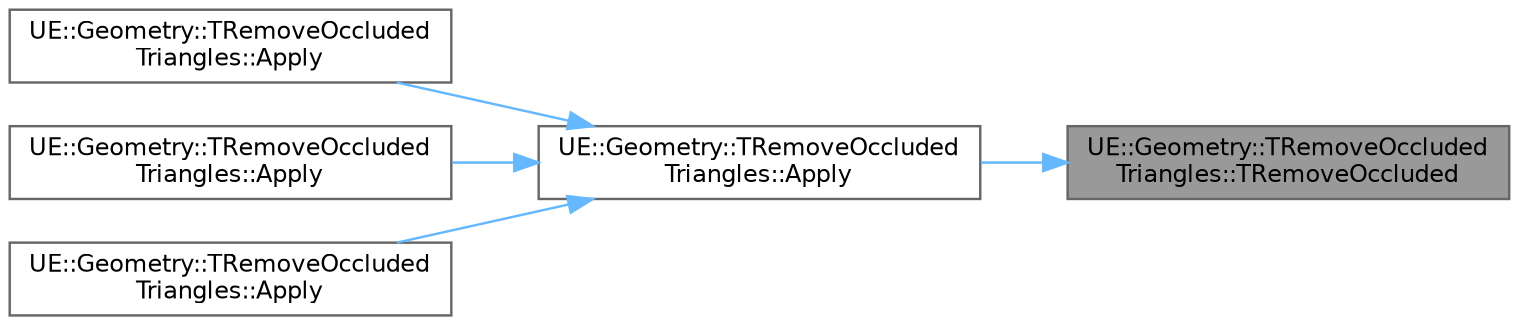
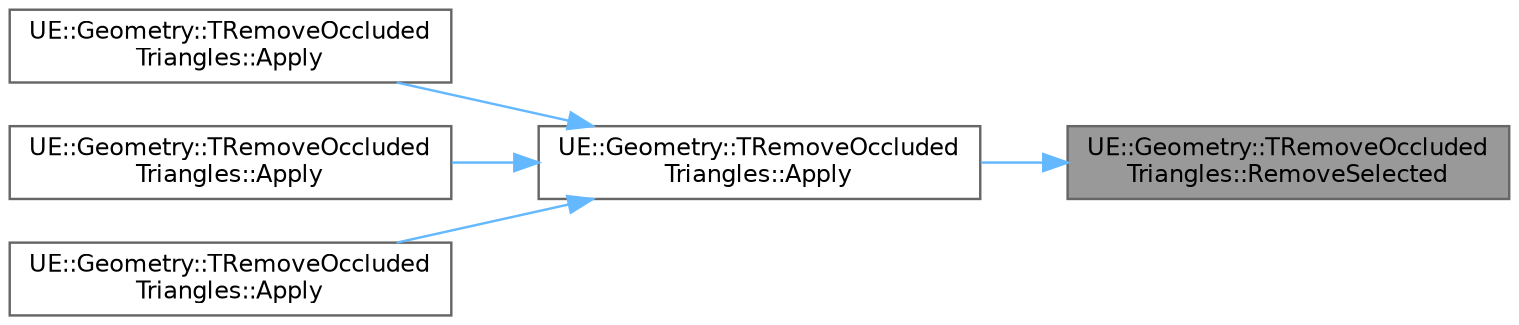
  digraph {
    rankdir=RL
    node [color=grey40 fillcolor=white fontname=Helvetica fontsize=10 shape=box style=filled]
    edge [color=steelblue1 dir=back fontname=Helvetica fontsize=10 labelfontname=Helvetica labelfontsize=10 style=solid]
-   n1 [color=gray40 fillcolor=grey60 fontcolor=black height=0.2 label="UE::Geometry::TRemoveOccluded\lTriangles::TRemoveOccluded" width=0.4]
+   n1 [color=gray40 fillcolor=grey60 fontcolor=black height=0.2 label="UE::Geometry::TRemoveOccluded\lTriangles::RemoveSelected" width=0.4]
    n2 [height=0.2 label="UE::Geometry::TRemoveOccluded\lTriangles::Apply" width=0.4]
    n3 [height=0.2 label="UE::Geometry::TRemoveOccluded\lTriangles::Apply" width=0.4]
    n4 [height=0.2 label="UE::Geometry::TRemoveOccluded\lTriangles::Apply" width=0.4]
    n5 [height=0.2 label="UE::Geometry::TRemoveOccluded\lTriangles::Apply" width=0.4]
    n1 -> n2
    n2 -> n3
    n2 -> n4
    n2 -> n5
  }
